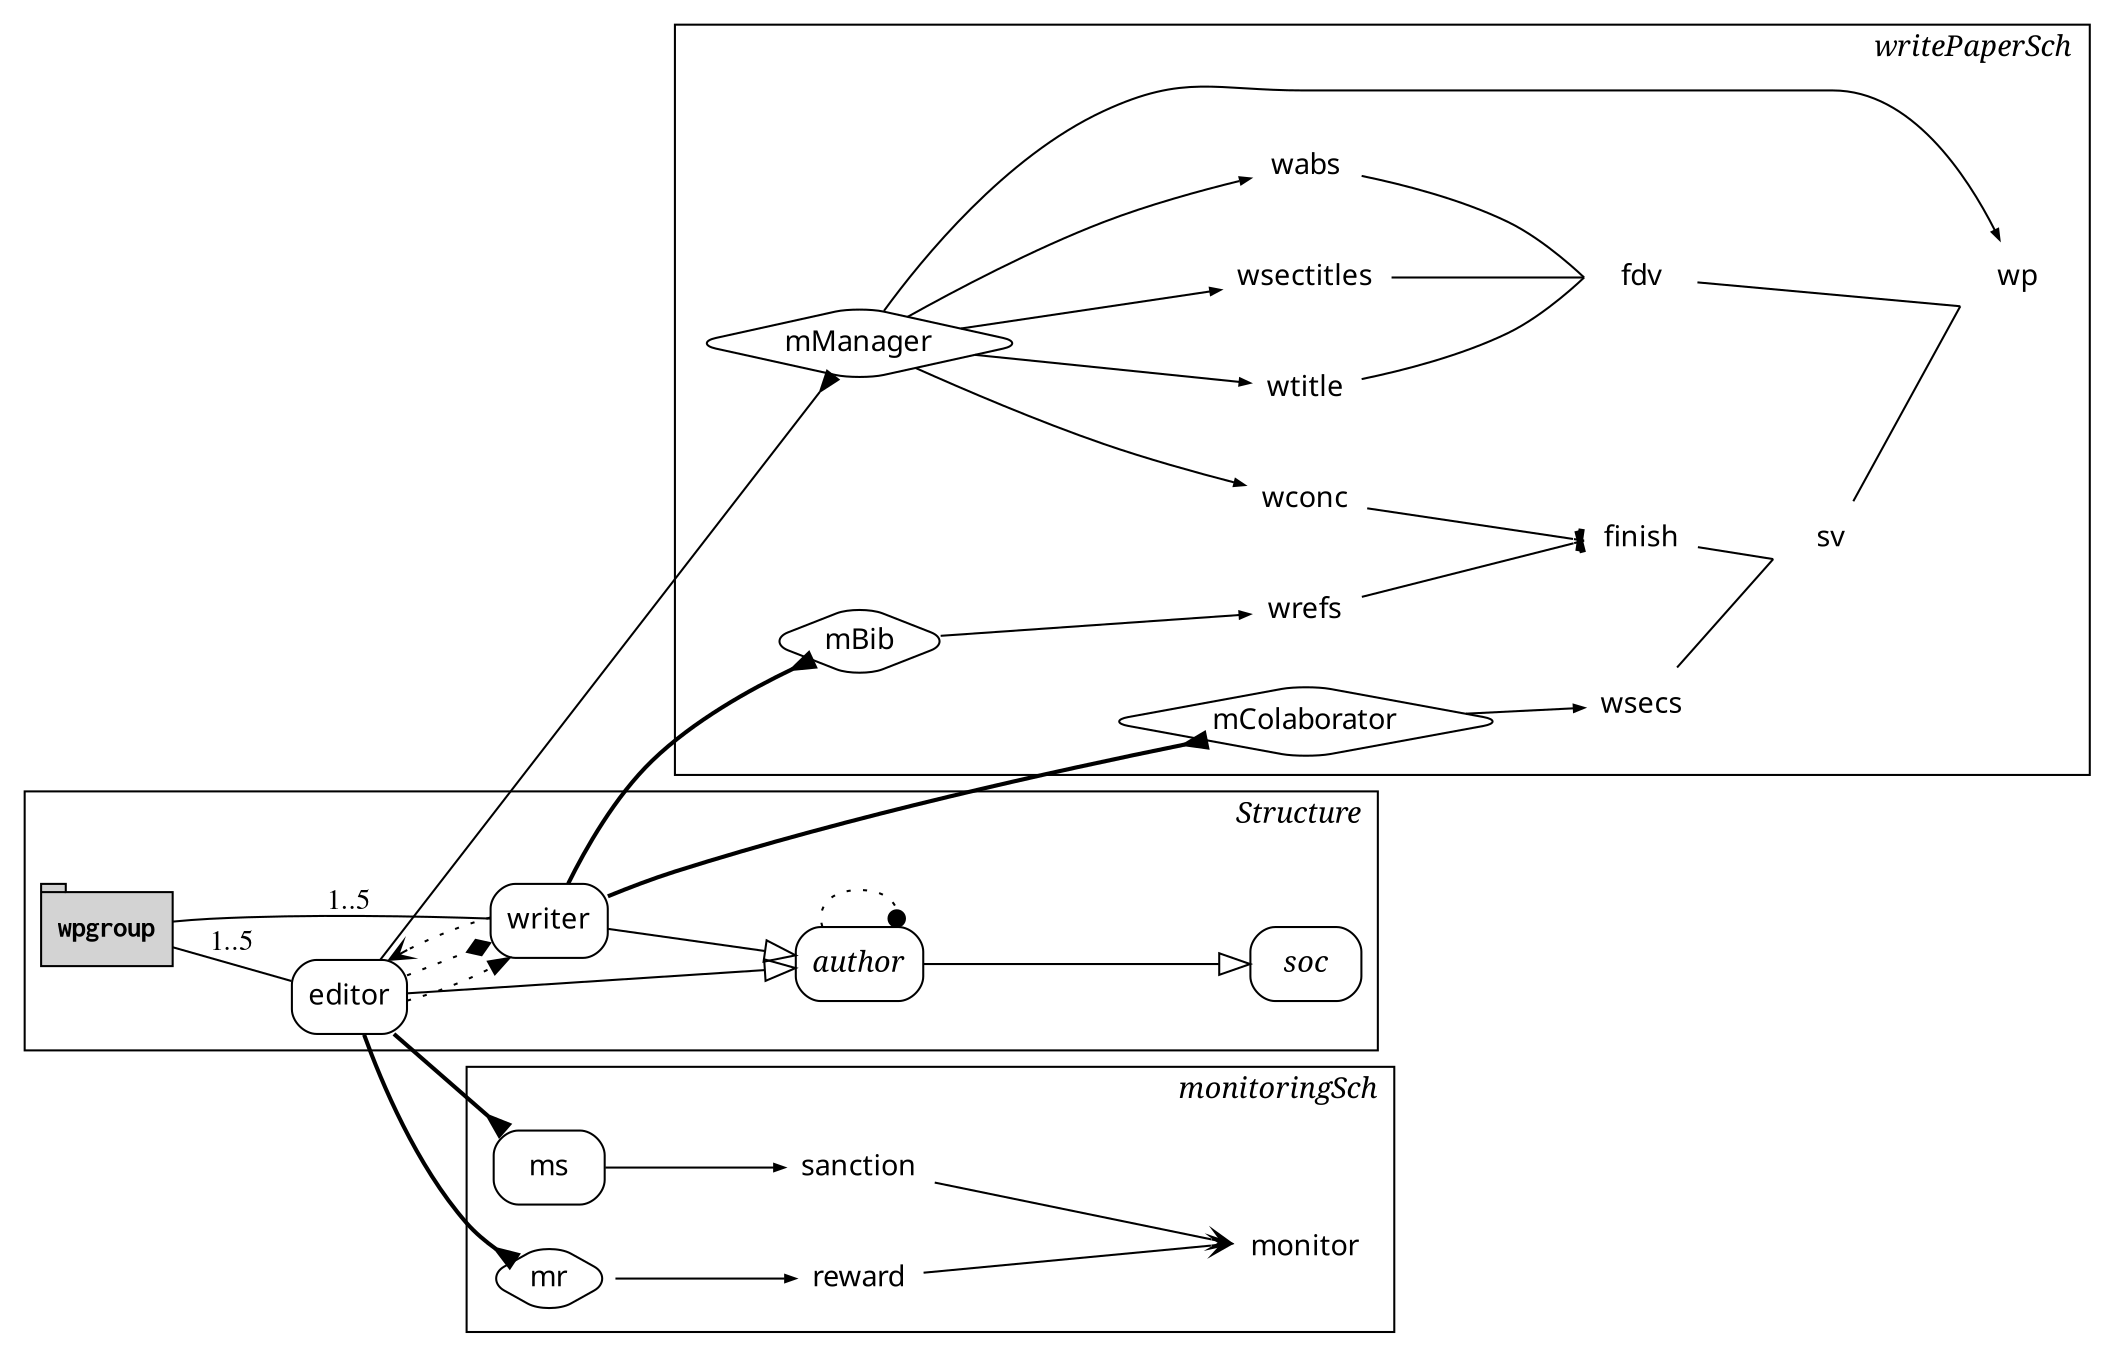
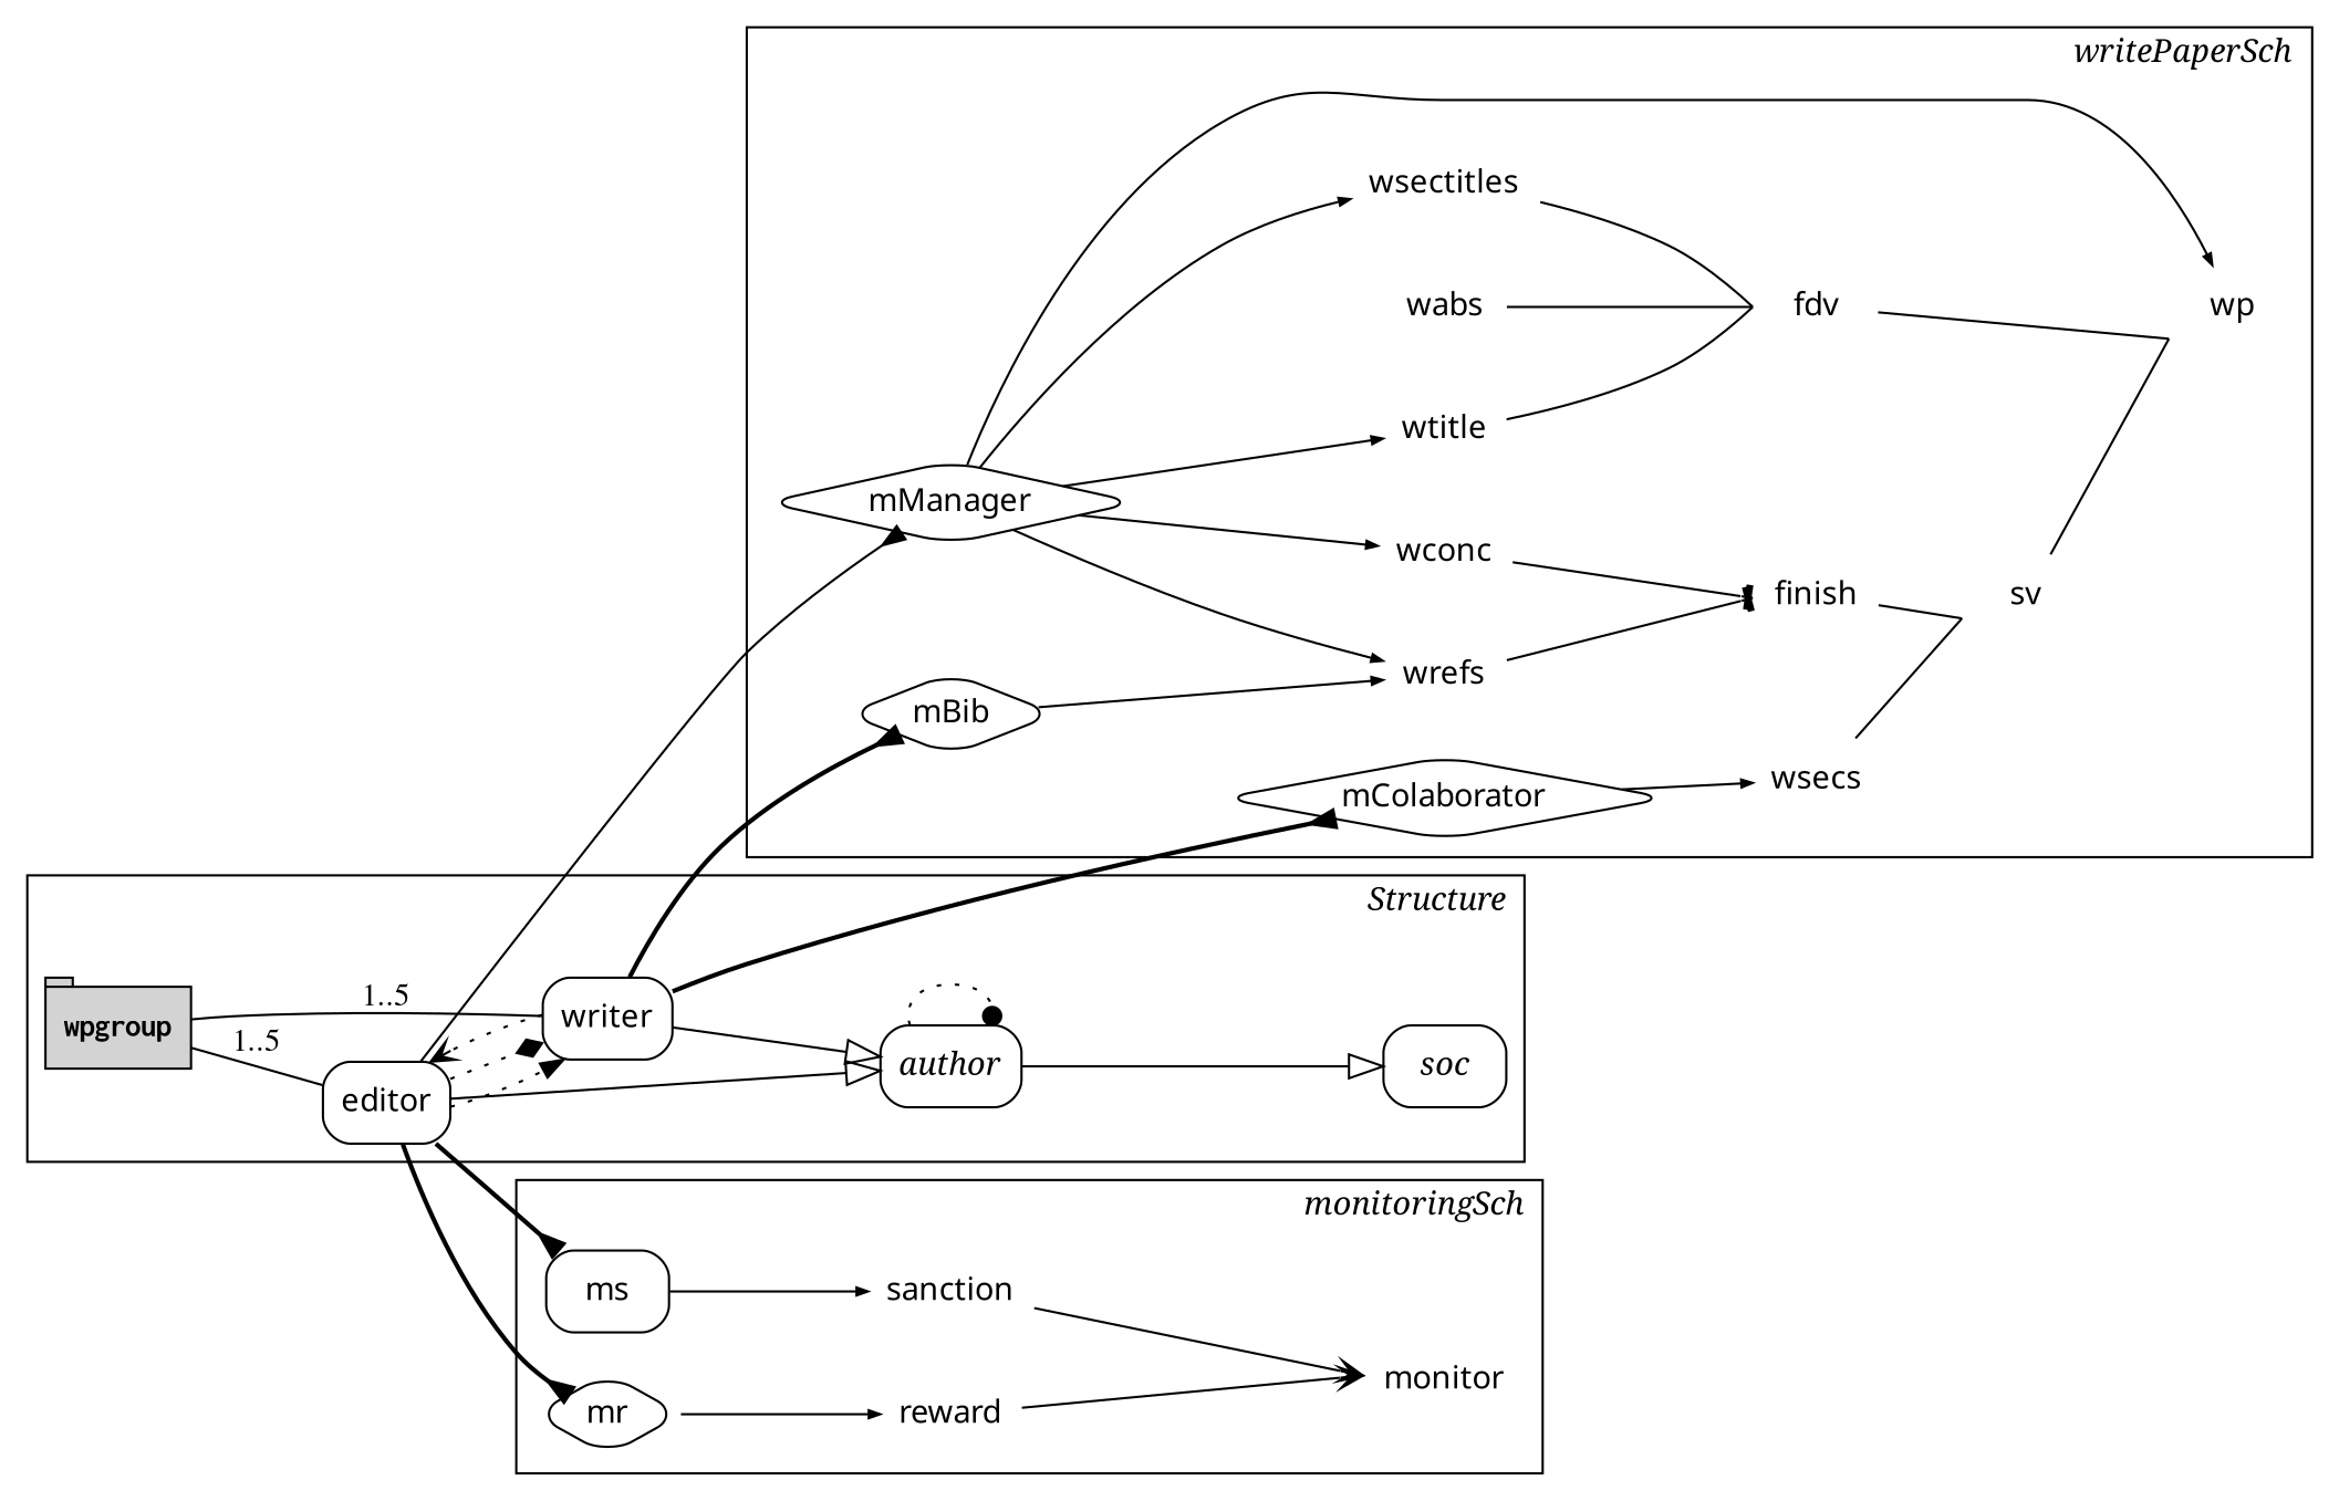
  digraph {
    compound=true
    rankdir=LR
    node [fontname=Helvetic shape=plaintext]
    author [fontname=Italic shape=box style=rounded]
    soc [fontname=Italic shape=box style=rounded]
    editor [shape=box style=rounded]
    writer [shape=box style=rounded]
    wpgroup [fontname="Courier-Bold" shape=tab style=filled]
    wp
    fdv
    wtitle
    wabs
    wsectitles
    sv
    wsecs
    finish
    wconc
    wrefs
    mManager [shape=diamond style=rounded]
    mColaborator [shape=diamond style=rounded]
    mBib [shape=diamond style=rounded]
    monitor
    sanction
    reward
    ms [shape=box style=rounded]
    mr [shape=diamond style=rounded]
    subgraph cluster_1 {
      fontname=Italic
      label=Structure
      labeljust=r
      labelloc=t
      author
      soc
      editor
      writer
      wpgroup
    }
    subgraph cluster_2 {
      fontname=Italic
      label=writePaperSch
      labeljust=r
      labelloc=t
      wp
      fdv
      wtitle
      wabs
      wsectitles
      sv
      wsecs
      finish
      wconc
      wrefs
      mManager
      mColaborator
      mBib
    }
    subgraph cluster_3 {
      fontname=Italic
      label=monitoringSch
      labeljust=r
      labelloc=t
      monitor
      sanction
      reward
      ms
      mr
    }
    author -> author [arrowhead=dot style=dotted]
    author -> soc [arrowhead=onormal arrowsize=1.5]
    editor -> author [arrowhead=onormal arrowsize=1.5]
    editor -> writer [arrowhead=normal style=dotted]
    editor -> writer [arrowhead=diamond arrowtail=diamond style=dotted]
    editor -> mManager [arrowhead=inv style=filled]
    editor -> ms [arrowhead=inv style=bold]
    editor -> mr [arrowhead=inv style=bold]
    writer -> author [arrowhead=onormal arrowsize=1.5]
    writer -> editor [arrowhead=vee style=dotted]
    writer -> mColaborator [arrowhead=inv style=bold]
    writer -> mBib [arrowhead=inv style=bold]
    wpgroup -> editor [arrowhead=none arrowsize=1.5 arrowtail=odiamond fontname=Times label="1..5"]
    wpgroup -> writer [arrowhead=none arrowsize=1.5 arrowtail=odiamond fontname=Times label="1..5"]
    fdv -> wp [arrowhead=none samehead=true]
    wtitle -> fdv [arrowhead=none samehead=true]
    wabs -> fdv [arrowhead=none samehead=true]
    wsectitles -> fdv [arrowhead=none samehead=true]
    sv -> wp [arrowhead=none samehead=true]
    wsecs -> sv [arrowhead=none samehead=true]
    finish -> sv [arrowhead=none samehead=true]
    wconc -> finish [arrowhead=tee samehead=true]
    wrefs -> finish [arrowhead=tee samehead=true]
    mManager -> wp [arrowsize=0.5]
    mManager -> wtitle [arrowsize=0.5]
-   mManager -> wabs [arrowsize=0.5]
+   mManager -> wrefs [arrowsize=0.5]
    mManager -> wsectitles [arrowsize=0.5]
    mManager -> wconc [arrowsize=0.5]
    mColaborator -> wsecs [arrowsize=0.5]
    mBib -> wrefs [arrowsize=0.5]
    sanction -> monitor [arrowhead=vee samehead=true]
    reward -> monitor [arrowhead=vee samehead=true]
    ms -> sanction [arrowsize=0.5]
    mr -> reward [arrowsize=0.5]
  }
